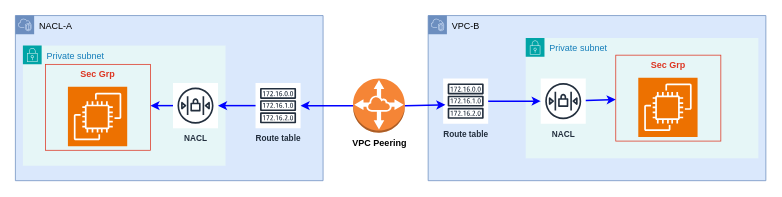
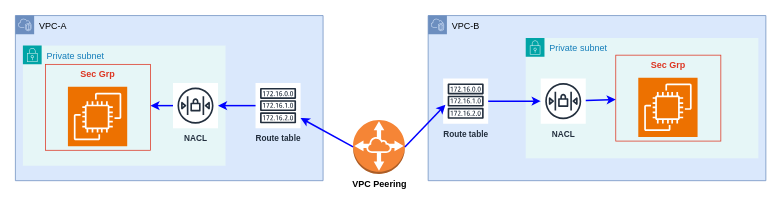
  <mxCell id="0" />
  <mxCell id="1" parent="0" />
- <mxCell id="2" value="NACL-A" style="points=[[0,0],[0.25,0],[0.5,0],[0.75,0],[1,0],[1,0.25],[1,0.5],[1,0.75],[1,1],[0.75,1],[0.5,1],[0.25,1],[0,1],[0,0.75],[0,0.5],[0,0.25]];outlineConnect=0;html=1;whiteSpace=wrap;fontSize=12;fontStyle=0;container=1;pointerEvents=0;collapsible=0;recursiveResize=0;shape=mxgraph.aws4.group;grIcon=mxgraph.aws4.group_vpc2;strokeColor=#6c8ebf;fillColor=#dae8fc;verticalAlign=top;align=left;spacingLeft=30;dashed=0;" parent="1" vertex="1"><mxGeometry x="20" y="20" width="410" height="220" as="geometry" /></mxCell>
+ <mxCell id="2" value="VPC-A" style="points=[[0,0],[0.25,0],[0.5,0],[0.75,0],[1,0],[1,0.25],[1,0.5],[1,0.75],[1,1],[0.75,1],[0.5,1],[0.25,1],[0,1],[0,0.75],[0,0.5],[0,0.25]];outlineConnect=0;html=1;whiteSpace=wrap;fontSize=12;fontStyle=0;container=1;pointerEvents=0;collapsible=0;recursiveResize=0;shape=mxgraph.aws4.group;grIcon=mxgraph.aws4.group_vpc2;strokeColor=#6c8ebf;fillColor=#dae8fc;verticalAlign=top;align=left;spacingLeft=30;dashed=0;" parent="1" vertex="1"><mxGeometry x="20" y="20" width="410" height="220" as="geometry" /></mxCell>
  <mxCell id="3" value="Private subnet" style="points=[[0,0],[0.25,0],[0.5,0],[0.75,0],[1,0],[1,0.25],[1,0.5],[1,0.75],[1,1],[0.75,1],[0.5,1],[0.25,1],[0,1],[0,0.75],[0,0.5],[0,0.25]];outlineConnect=0;gradientColor=none;html=1;whiteSpace=wrap;fontSize=12;fontStyle=0;container=1;pointerEvents=0;collapsible=0;recursiveResize=0;shape=mxgraph.aws4.group;grIcon=mxgraph.aws4.group_security_group;grStroke=0;strokeColor=#00A4A6;fillColor=#E6F6F7;verticalAlign=top;align=left;spacingLeft=30;fontColor=#147EBA;dashed=0;movable=1;resizable=1;rotatable=1;deletable=1;editable=1;locked=0;connectable=1;" parent="2" vertex="1"><mxGeometry x="10" y="40" width="270" height="160" as="geometry" /></mxCell>
  <mxCell id="4" value="&lt;b style=&quot;font-size: 11px;&quot;&gt;NACL&lt;/b&gt;" style="sketch=0;outlineConnect=0;fontColor=#232F3E;gradientColor=none;strokeColor=#232F3E;fillColor=#ffffff;dashed=0;verticalLabelPosition=bottom;verticalAlign=top;align=center;html=1;fontSize=12;fontStyle=0;aspect=fixed;shape=mxgraph.aws4.resourceIcon;resIcon=mxgraph.aws4.network_access_control_list;" parent="3" vertex="1"><mxGeometry x="200" y="50" width="60" height="60" as="geometry" /></mxCell>
  <mxCell id="5" value="" style="group" parent="3" vertex="1" connectable="0"><mxGeometry x="30" y="25" width="140" height="114.5" as="geometry" /></mxCell>
  <mxCell id="6" value="&lt;b&gt;Sec Grp&lt;/b&gt;" style="fillColor=none;strokeColor=#DD3522;verticalAlign=top;fontStyle=0;fontColor=#DD3522;whiteSpace=wrap;html=1;" parent="5" vertex="1"><mxGeometry width="140" height="114.5" as="geometry" /></mxCell>
  <mxCell id="7" value="" style="sketch=0;points=[[0,0,0],[0.25,0,0],[0.5,0,0],[0.75,0,0],[1,0,0],[0,1,0],[0.25,1,0],[0.5,1,0],[0.75,1,0],[1,1,0],[0,0.25,0],[0,0.5,0],[0,0.75,0],[1,0.25,0],[1,0.5,0],[1,0.75,0]];outlineConnect=0;fontColor=#232F3E;fillColor=#ED7100;strokeColor=#ffffff;dashed=0;verticalLabelPosition=bottom;verticalAlign=top;align=center;html=1;fontSize=12;fontStyle=0;aspect=fixed;shape=mxgraph.aws4.resourceIcon;resIcon=mxgraph.aws4.ec2;" parent="5" vertex="1"><mxGeometry x="30" y="30" width="79" height="79" as="geometry" /></mxCell>
  <mxCell id="8" value="&lt;b&gt;&lt;font style=&quot;font-size: 11px;&quot;&gt;Route table&lt;/font&gt;&lt;/b&gt;" style="sketch=0;outlineConnect=0;fontColor=#232F3E;gradientColor=none;strokeColor=#232F3E;fillColor=#ffffff;dashed=0;verticalLabelPosition=bottom;verticalAlign=top;align=center;html=1;fontSize=12;fontStyle=0;aspect=fixed;shape=mxgraph.aws4.resourceIcon;resIcon=mxgraph.aws4.route_table;" parent="2" vertex="1"><mxGeometry x="320" y="90" width="60" height="60" as="geometry" /></mxCell>
  <mxCell id="9" value="" style="endArrow=none;startArrow=classic;html=1;rounded=0;strokeWidth=2;strokeColor=#0000FF;endFill=0;" parent="2" source="4" target="8" edge="1"><mxGeometry width="50" height="50" relative="1" as="geometry"><mxPoint x="960" y="114" as="sourcePoint" /><mxPoint x="870" y="114" as="targetPoint" /></mxGeometry></mxCell>
  <mxCell id="10" value="" style="endArrow=none;startArrow=classic;html=1;rounded=0;strokeWidth=2;strokeColor=#0000FF;endFill=0;" parent="2" target="4" edge="1"><mxGeometry width="50" height="50" relative="1" as="geometry"><mxPoint x="180" y="120" as="sourcePoint" /><mxPoint x="240" y="120" as="targetPoint" /></mxGeometry></mxCell>
  <mxCell id="11" value="VPC-B" style="points=[[0,0],[0.25,0],[0.5,0],[0.75,0],[1,0],[1,0.25],[1,0.5],[1,0.75],[1,1],[0.75,1],[0.5,1],[0.25,1],[0,1],[0,0.75],[0,0.5],[0,0.25]];outlineConnect=0;html=1;whiteSpace=wrap;fontSize=12;fontStyle=0;container=1;pointerEvents=0;collapsible=0;recursiveResize=0;shape=mxgraph.aws4.group;grIcon=mxgraph.aws4.group_vpc2;strokeColor=#6c8ebf;fillColor=#dae8fc;verticalAlign=top;align=left;spacingLeft=30;dashed=0;" parent="1" vertex="1"><mxGeometry x="570" y="20" width="450" height="220" as="geometry" /></mxCell>
  <mxCell id="12" value="&lt;b&gt;&lt;font style=&quot;font-size: 11px;&quot;&gt;Route table&lt;/font&gt;&lt;/b&gt;" style="sketch=0;outlineConnect=0;fontColor=#232F3E;gradientColor=none;strokeColor=#232F3E;fillColor=#ffffff;dashed=0;verticalLabelPosition=bottom;verticalAlign=top;align=center;html=1;fontSize=12;fontStyle=0;aspect=fixed;shape=mxgraph.aws4.resourceIcon;resIcon=mxgraph.aws4.route_table;" parent="11" vertex="1"><mxGeometry x="20" y="84" width="60" height="60" as="geometry" /></mxCell>
  <mxCell id="13" value="Private subnet" style="points=[[0,0],[0.25,0],[0.5,0],[0.75,0],[1,0],[1,0.25],[1,0.5],[1,0.75],[1,1],[0.75,1],[0.5,1],[0.25,1],[0,1],[0,0.75],[0,0.5],[0,0.25]];outlineConnect=0;gradientColor=none;html=1;whiteSpace=wrap;fontSize=12;fontStyle=0;container=1;pointerEvents=0;collapsible=0;recursiveResize=0;shape=mxgraph.aws4.group;grIcon=mxgraph.aws4.group_security_group;grStroke=0;strokeColor=#00A4A6;fillColor=#E6F6F7;verticalAlign=top;align=left;spacingLeft=30;fontColor=#147EBA;dashed=0;movable=1;resizable=1;rotatable=1;deletable=1;editable=1;locked=0;connectable=1;" parent="11" vertex="1"><mxGeometry x="130" y="30" width="310" height="160" as="geometry" /></mxCell>
  <mxCell id="14" value="&lt;b style=&quot;font-size: 11px;&quot;&gt;NACL&lt;/b&gt;" style="sketch=0;outlineConnect=0;fontColor=#232F3E;gradientColor=none;strokeColor=#232F3E;fillColor=#ffffff;dashed=0;verticalLabelPosition=bottom;verticalAlign=top;align=center;html=1;fontSize=12;fontStyle=0;aspect=fixed;shape=mxgraph.aws4.resourceIcon;resIcon=mxgraph.aws4.network_access_control_list;" parent="13" vertex="1"><mxGeometry x="20" y="54" width="60" height="60" as="geometry" /></mxCell>
  <mxCell id="15" value="" style="group" parent="13" vertex="1" connectable="0"><mxGeometry x="120" y="22.75" width="140" height="114.5" as="geometry" /></mxCell>
  <mxCell id="16" value="&lt;b&gt;Sec Grp&lt;/b&gt;" style="fillColor=none;strokeColor=#DD3522;verticalAlign=top;fontStyle=0;fontColor=#DD3522;whiteSpace=wrap;html=1;" parent="15" vertex="1"><mxGeometry width="140" height="114.5" as="geometry" /></mxCell>
  <mxCell id="17" value="" style="sketch=0;points=[[0,0,0],[0.25,0,0],[0.5,0,0],[0.75,0,0],[1,0,0],[0,1,0],[0.25,1,0],[0.5,1,0],[0.75,1,0],[1,1,0],[0,0.25,0],[0,0.5,0],[0,0.75,0],[1,0.25,0],[1,0.5,0],[1,0.75,0]];outlineConnect=0;fontColor=#232F3E;fillColor=#ED7100;strokeColor=#ffffff;dashed=0;verticalLabelPosition=bottom;verticalAlign=top;align=center;html=1;fontSize=12;fontStyle=0;aspect=fixed;shape=mxgraph.aws4.resourceIcon;resIcon=mxgraph.aws4.ec2;" parent="15" vertex="1"><mxGeometry x="30" y="30" width="79" height="79" as="geometry" /></mxCell>
  <mxCell id="18" value="" style="endArrow=none;startArrow=classic;html=1;rounded=0;strokeWidth=2;strokeColor=#0000FF;endFill=0;" parent="13" source="16" target="14" edge="1"><mxGeometry width="50" height="50" relative="1" as="geometry"><mxPoint x="31" y="150" as="sourcePoint" /><mxPoint x="-39" y="150" as="targetPoint" /></mxGeometry></mxCell>
  <mxCell id="19" value="" style="endArrow=none;startArrow=classic;html=1;rounded=0;strokeWidth=2;strokeColor=#0000FF;endFill=0;" parent="11" source="14" target="12" edge="1"><mxGeometry width="50" height="50" relative="1" as="geometry"><mxPoint x="53" y="164" as="sourcePoint" /><mxPoint x="-111" y="165" as="targetPoint" /></mxGeometry></mxCell>
- <mxCell id="20" value="&lt;b&gt;VPC Peering&lt;/b&gt;" style="outlineConnect=0;dashed=0;verticalLabelPosition=bottom;verticalAlign=top;align=center;html=1;shape=mxgraph.aws3.vpc_peering;fillColor=#F58536;gradientColor=none;" parent="1" vertex="1"><mxGeometry x="470" y="104" width="69" height="72" as="geometry" /></mxCell>
+ <mxCell id="20" value="&lt;b&gt;VPC Peering&lt;/b&gt;" style="outlineConnect=0;dashed=0;verticalLabelPosition=bottom;verticalAlign=top;align=center;html=1;shape=mxgraph.aws3.vpc_peering;fillColor=#F58536;gradientColor=none;" parent="1" vertex="1"><mxGeometry x="470" y="159" width="69" height="72" as="geometry" /></mxCell>
  <mxCell id="21" value="" style="endArrow=none;startArrow=classic;html=1;rounded=0;strokeWidth=2;strokeColor=#0000FF;entryX=0;entryY=0.5;entryDx=0;entryDy=0;entryPerimeter=0;endFill=0;" parent="1" source="8" target="20" edge="1"><mxGeometry width="50" height="50" relative="1" as="geometry"><mxPoint x="610" y="340" as="sourcePoint" /><mxPoint x="660" y="290" as="targetPoint" /></mxGeometry></mxCell>
  <mxCell id="22" value="" style="endArrow=none;startArrow=classic;html=1;rounded=0;strokeWidth=2;strokeColor=#0000FF;entryX=1;entryY=0.5;entryDx=0;entryDy=0;entryPerimeter=0;endFill=0;exitX=0.05;exitY=0.583;exitDx=0;exitDy=0;exitPerimeter=0;" parent="1" source="12" target="20" edge="1"><mxGeometry width="50" height="50" relative="1" as="geometry"><mxPoint x="440" y="270" as="sourcePoint" /><mxPoint x="600" y="266" as="targetPoint" /></mxGeometry></mxCell>
